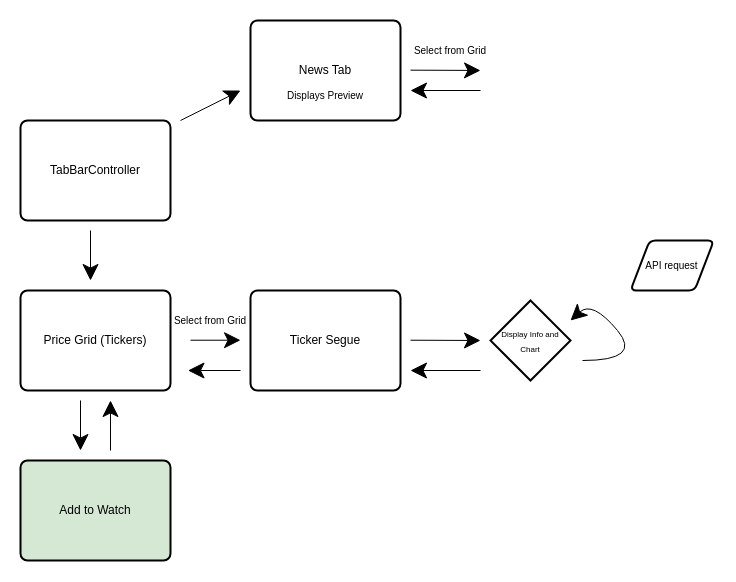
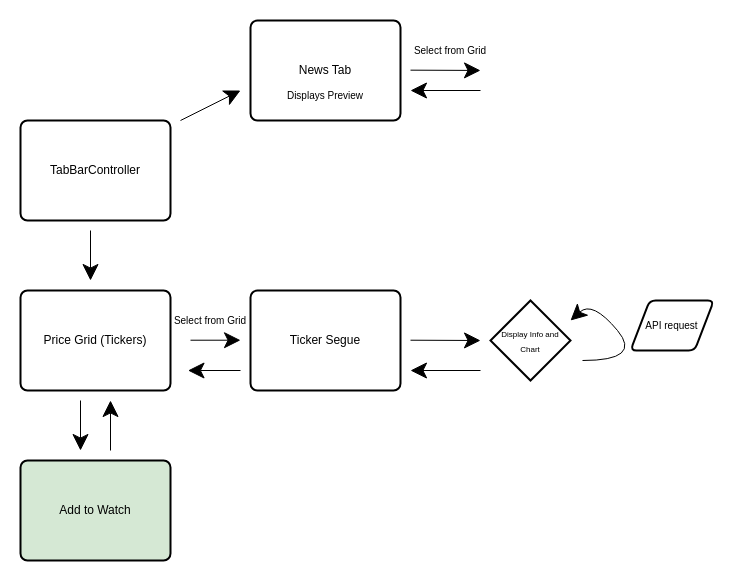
  <mxCell id="0" />
  <mxCell id="1" parent="0" />
  <mxCell id="2" value="Ticker Segue" style="rounded=1;whiteSpace=wrap;html=1;absoluteArcSize=1;arcSize=14;strokeWidth=2;hachureGap=4;pointerEvents=0;" parent="1" vertex="1"><mxGeometry x="250" y="290" width="150" height="100" as="geometry" /></mxCell>
  <mxCell id="3" value="News Tab" style="rounded=1;whiteSpace=wrap;html=1;absoluteArcSize=1;arcSize=14;strokeWidth=2;hachureGap=4;pointerEvents=0;" parent="1" vertex="1"><mxGeometry x="250" y="20" width="150" height="100" as="geometry" /></mxCell>
  <mxCell id="4" value="TabBarController" style="rounded=1;whiteSpace=wrap;html=1;absoluteArcSize=1;arcSize=14;strokeWidth=2;hachureGap=4;pointerEvents=0;" parent="1" vertex="1"><mxGeometry x="20" y="120" width="150" height="100" as="geometry" /></mxCell>
  <mxCell id="5" value="" style="endArrow=classic;html=1;startSize=14;endSize=14;sourcePerimeterSpacing=8;targetPerimeterSpacing=8;" parent="1" edge="1"><mxGeometry width="50" height="50" relative="1" as="geometry"><mxPoint x="180" y="120" as="sourcePoint" /><mxPoint x="240" y="90" as="targetPoint" /></mxGeometry></mxCell>
  <mxCell id="6" value="" style="endArrow=classic;html=1;startSize=14;endSize=14;sourcePerimeterSpacing=8;targetPerimeterSpacing=8;" parent="1" edge="1"><mxGeometry width="50" height="50" relative="1" as="geometry"><mxPoint x="90" y="230" as="sourcePoint" /><mxPoint x="90" y="280" as="targetPoint" /></mxGeometry></mxCell>
  <mxCell id="7" value="&lt;font&gt;&lt;font style=&quot;font-size: 8px&quot;&gt;Display Info and Chart&lt;/font&gt;&lt;br&gt;&lt;/font&gt;" style="strokeWidth=2;html=1;shape=mxgraph.flowchart.decision;whiteSpace=wrap;hachureGap=4;pointerEvents=0;" parent="1" vertex="1"><mxGeometry x="490" y="300" width="80" height="80" as="geometry" /></mxCell>
  <mxCell id="8" value="" style="endArrow=classic;html=1;startSize=14;endSize=14;sourcePerimeterSpacing=8;targetPerimeterSpacing=8;" parent="1" edge="1"><mxGeometry width="50" height="50" relative="1" as="geometry"><mxPoint x="410" y="339.71" as="sourcePoint" /><mxPoint x="480" y="340" as="targetPoint" /></mxGeometry></mxCell>
  <mxCell id="9" value="" style="curved=1;endArrow=classic;html=1;startSize=14;endSize=14;sourcePerimeterSpacing=8;targetPerimeterSpacing=8;" parent="1" edge="1"><mxGeometry width="50" height="50" relative="1" as="geometry"><mxPoint x="582" y="360" as="sourcePoint" /><mxPoint x="570" y="320" as="targetPoint" /><Array as="points"><mxPoint x="642" y="360" /><mxPoint x="592" y="300" /></Array></mxGeometry></mxCell>
- <mxCell id="10" value="&lt;font style=&quot;font-size: 10px&quot;&gt;API request&lt;/font&gt;" style="shape=parallelogram;html=1;strokeWidth=2;perimeter=parallelogramPerimeter;whiteSpace=wrap;rounded=1;arcSize=12;size=0.23;hachureGap=4;pointerEvents=0;" parent="1" vertex="1"><mxGeometry x="630" y="240" width="83.33" height="50" as="geometry" /></mxCell>
+ <mxCell id="10" value="&lt;font style=&quot;font-size: 10px&quot;&gt;API request&lt;/font&gt;" style="shape=parallelogram;html=1;strokeWidth=2;perimeter=parallelogramPerimeter;whiteSpace=wrap;rounded=1;arcSize=12;size=0.23;hachureGap=4;pointerEvents=0;" parent="1" vertex="1"><mxGeometry x="630" y="300" width="83.33" height="50" as="geometry" /></mxCell>
  <mxCell id="11" value="" style="endArrow=classic;html=1;startSize=14;endSize=14;sourcePerimeterSpacing=8;targetPerimeterSpacing=8;" parent="1" edge="1"><mxGeometry width="50" height="50" relative="1" as="geometry"><mxPoint x="480" y="370" as="sourcePoint" /><mxPoint x="410" y="370" as="targetPoint" /></mxGeometry></mxCell>
  <mxCell id="12" value="&lt;font style=&quot;font-size: 10px&quot;&gt;Displays Preview&lt;/font&gt;" style="text;html=1;strokeColor=none;fillColor=none;align=center;verticalAlign=middle;whiteSpace=wrap;rounded=0;hachureGap=4;pointerEvents=0;" parent="1" vertex="1"><mxGeometry x="255" y="60" width="140" height="70" as="geometry" /></mxCell>
  <mxCell id="13" value="Price Grid (Tickers)" style="rounded=1;whiteSpace=wrap;html=1;absoluteArcSize=1;arcSize=14;strokeWidth=2;hachureGap=4;pointerEvents=0;" parent="1" vertex="1"><mxGeometry x="20" y="290" width="150" height="100" as="geometry" /></mxCell>
  <mxCell id="14" value="" style="endArrow=classic;html=1;startSize=14;endSize=14;sourcePerimeterSpacing=8;targetPerimeterSpacing=8;" parent="1" edge="1"><mxGeometry width="50" height="50" relative="1" as="geometry"><mxPoint x="190" y="339.71" as="sourcePoint" /><mxPoint x="240" y="339.71" as="targetPoint" /></mxGeometry></mxCell>
  <mxCell id="15" value="&lt;font style=&quot;font-size: 10px&quot;&gt;Select from Grid&lt;/font&gt;" style="text;html=1;strokeColor=none;fillColor=none;align=center;verticalAlign=middle;whiteSpace=wrap;rounded=0;hachureGap=4;pointerEvents=0;" parent="1" vertex="1"><mxGeometry x="170" y="300" width="80" height="40" as="geometry" /></mxCell>
  <mxCell id="16" value="" style="endArrow=classic;html=1;startSize=14;endSize=14;sourcePerimeterSpacing=8;targetPerimeterSpacing=8;" parent="1" edge="1"><mxGeometry width="50" height="50" relative="1" as="geometry"><mxPoint x="410" y="69.66" as="sourcePoint" /><mxPoint x="480" y="69.95" as="targetPoint" /></mxGeometry></mxCell>
  <mxCell id="17" value="&lt;font style=&quot;font-size: 10px&quot;&gt;Select from Grid&lt;/font&gt;" style="text;html=1;strokeColor=none;fillColor=none;align=center;verticalAlign=middle;whiteSpace=wrap;rounded=0;hachureGap=4;pointerEvents=0;" parent="1" vertex="1"><mxGeometry x="410" y="30" width="80" height="40" as="geometry" /></mxCell>
  <mxCell id="18" value="" style="endArrow=classic;html=1;startSize=14;endSize=14;sourcePerimeterSpacing=8;targetPerimeterSpacing=8;" parent="1" edge="1"><mxGeometry width="50" height="50" relative="1" as="geometry"><mxPoint x="80" y="400" as="sourcePoint" /><mxPoint x="80" y="450" as="targetPoint" /></mxGeometry></mxCell>
  <mxCell id="19" value="" style="endArrow=classic;html=1;startSize=14;endSize=14;sourcePerimeterSpacing=8;targetPerimeterSpacing=8;" parent="1" edge="1"><mxGeometry width="50" height="50" relative="1" as="geometry"><mxPoint x="110" y="450" as="sourcePoint" /><mxPoint x="110" y="400" as="targetPoint" /></mxGeometry></mxCell>
  <mxCell id="20" value="Add to Watch" style="rounded=1;whiteSpace=wrap;html=1;absoluteArcSize=1;arcSize=14;strokeWidth=2;hachureGap=4;pointerEvents=0;fillColor=#d5e8d4;" parent="1" vertex="1"><mxGeometry x="20" y="460" width="150" height="100" as="geometry" /></mxCell>
  <mxCell id="21" value="" style="endArrow=classic;html=1;startSize=14;endSize=14;sourcePerimeterSpacing=8;targetPerimeterSpacing=8;" parent="1" edge="1"><mxGeometry width="50" height="50" relative="1" as="geometry"><mxPoint x="480" y="90" as="sourcePoint" /><mxPoint x="410" y="90" as="targetPoint" /></mxGeometry></mxCell>
  <mxCell id="22" value="" style="endArrow=classic;html=1;startSize=14;endSize=14;sourcePerimeterSpacing=8;targetPerimeterSpacing=8;" parent="1" edge="1"><mxGeometry width="50" height="50" relative="1" as="geometry"><mxPoint x="240" y="370" as="sourcePoint" /><mxPoint x="187.5" y="370" as="targetPoint" /></mxGeometry></mxCell>
